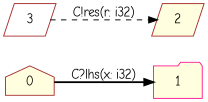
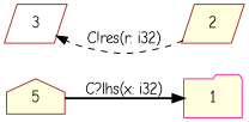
  digraph {
    fontname="Comic Neue"
    rankdir=LR
    node [color=brown fillcolor=lightyellow fontname="Comic Neue" shape=parallelogram style=filled]
    edge [fontname="Comic Neue"]
-   0 [shape=house]
+   0 [shape=house label=5]
    1 [color=deeppink shape=folder]
    3 [fillcolor=white]
    2
    0 -> 1 [label="C?lhs(x: i32)" style=bold]
-   3 -> 2 [label="C!res(r: i32)" style=dashed]
+   2 -> 3 [label="C!res(r: i32)" style=dashed]
  }
